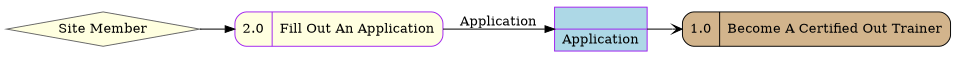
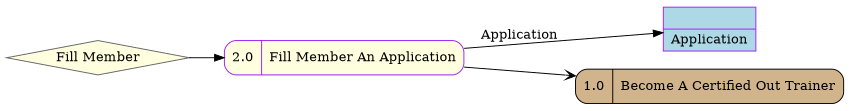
  digraph {
    rankdir=LR
    node [color=purple fillcolor=lightyellow shape=Mrecord style=filled]
    edge [arrowhead=normal]
    n1 [fillcolor=lightblue label="<f0>  |<f1> Application " shape=record]
-   n2 [color=gray40 label="Site Member" shape=diamond]
-   n3 [label="{<f0> 2.0|<f1> Fill Out An Application }"]
+   n2 [color=gray40 label="Fill Member" shape=diamond]
+   n3 [label="{<f0> 2.0|<f1> Fill Member An Application }"]
    n4 [color=black fillcolor=tan label="{<f0> 1.0|<f1> Become A Certified Out Trainer }"]
    n2 -> n3
    n3 -> n1 [label=Application]
-   n1 -> n4 [arrowhead=vee]
+   n3 -> n4 [arrowhead=vee]
  }
